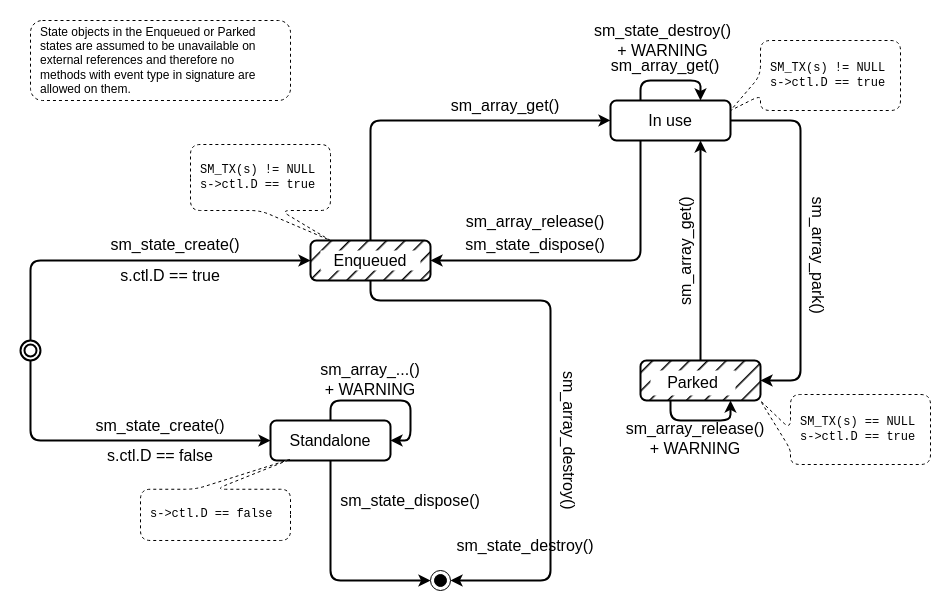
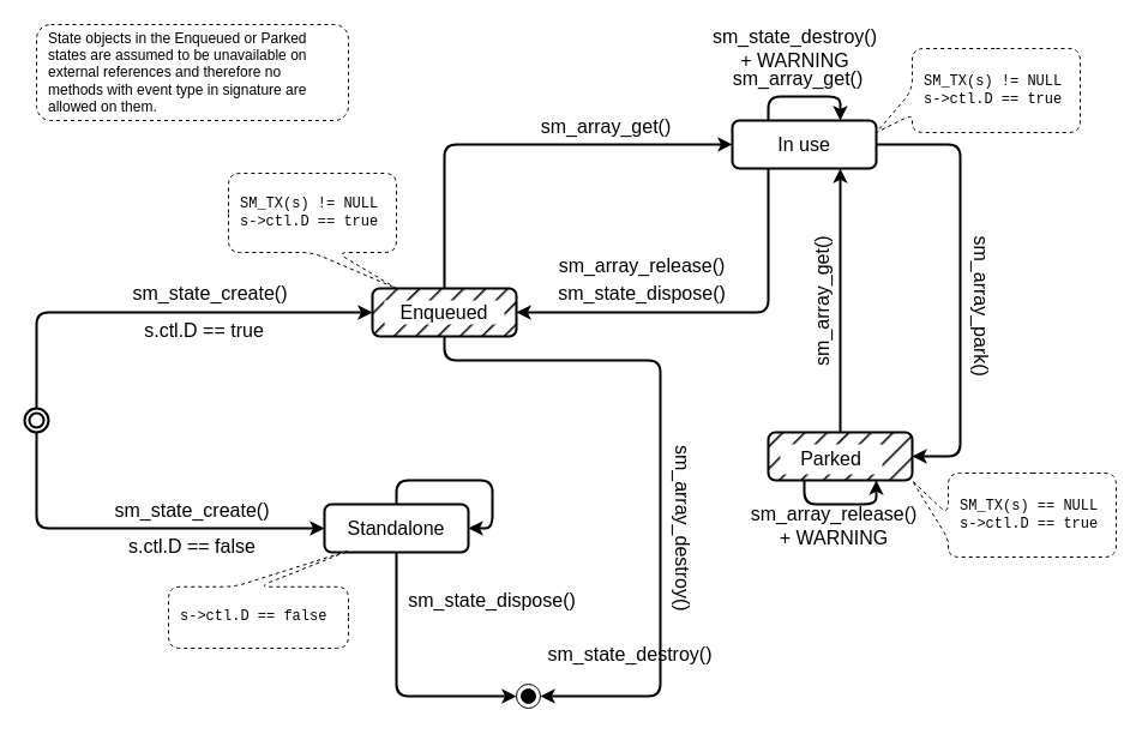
  <mxCell id="0" />
  <mxCell id="1" parent="0" />
  <mxCell id="2" style="edgeStyle=orthogonalEdgeStyle;rounded=1;orthogonalLoop=1;jettySize=auto;html=1;entryX=0;entryY=0.5;entryDx=0;entryDy=0;exitX=0.5;exitY=0;exitDx=0;exitDy=0;strokeWidth=2;" parent="1" source="4" target="7" edge="1"><mxGeometry relative="1" as="geometry"><mxPoint x="360" y="30" as="targetPoint" /></mxGeometry></mxCell>
  <mxCell id="3" style="edgeStyle=orthogonalEdgeStyle;rounded=1;orthogonalLoop=1;jettySize=auto;html=1;entryX=1;entryY=0.5;entryDx=0;entryDy=0;strokeWidth=2;" parent="1" source="4" target="30" edge="1"><mxGeometry relative="1" as="geometry"><Array as="points"><mxPoint x="370" y="300" /><mxPoint x="550" y="300" /><mxPoint x="550" y="580" /><mxPoint x="480" y="580" /></Array></mxGeometry></mxCell>
  <mxCell id="4" value="" style="rounded=1;whiteSpace=wrap;html=1;strokeWidth=2;fontSize=16;fillColor=#000000;fillStyle=hatch;" parent="1" vertex="1"><mxGeometry x="310" y="240" width="120" height="40" as="geometry" /></mxCell>
  <mxCell id="5" style="edgeStyle=orthogonalEdgeStyle;rounded=1;orthogonalLoop=1;jettySize=auto;html=1;entryX=1;entryY=0.5;entryDx=0;entryDy=0;exitX=0.25;exitY=1;exitDx=0;exitDy=0;strokeWidth=2;" parent="1" source="7" target="4" edge="1"><mxGeometry relative="1" as="geometry" /></mxCell>
  <mxCell id="6" style="edgeStyle=orthogonalEdgeStyle;rounded=1;orthogonalLoop=1;jettySize=auto;html=1;entryX=1;entryY=0.5;entryDx=0;entryDy=0;strokeWidth=2;" parent="1" source="7" target="9" edge="1"><mxGeometry relative="1" as="geometry"><Array as="points"><mxPoint x="800" y="120" /><mxPoint x="800" y="380" /></Array></mxGeometry></mxCell>
  <mxCell id="7" value="In use" style="rounded=1;whiteSpace=wrap;html=1;strokeWidth=2;fontSize=16;" parent="1" vertex="1"><mxGeometry x="610" y="99.98" width="120" height="40" as="geometry" /></mxCell>
  <mxCell id="8" style="edgeStyle=orthogonalEdgeStyle;rounded=1;orthogonalLoop=1;jettySize=auto;html=1;entryX=0.75;entryY=1;entryDx=0;entryDy=0;strokeWidth=2;" parent="1" source="9" target="7" edge="1"><mxGeometry relative="1" as="geometry"><Array as="points"><mxPoint x="700" y="209.98" /><mxPoint x="700" y="209.98" /></Array></mxGeometry></mxCell>
  <mxCell id="9" value="" style="rounded=1;whiteSpace=wrap;html=1;strokeWidth=2;fontSize=16;fillStyle=hatch;fillColor=#000000;" parent="1" vertex="1"><mxGeometry x="640" y="359.98" width="120" height="40" as="geometry" /></mxCell>
  <mxCell id="10" style="edgeStyle=orthogonalEdgeStyle;rounded=1;orthogonalLoop=1;jettySize=auto;html=1;strokeWidth=2;exitX=0.5;exitY=1;exitDx=0;exitDy=0;" parent="1" source="11" target="30" edge="1"><mxGeometry relative="1" as="geometry"><Array as="points"><mxPoint x="330" y="580" /></Array></mxGeometry></mxCell>
  <mxCell id="11" value="Standalone" style="rounded=1;whiteSpace=wrap;html=1;strokeWidth=2;fontSize=16;fillColor=default;" parent="1" vertex="1"><mxGeometry x="270" y="420.01" width="120" height="40" as="geometry" /></mxCell>
  <mxCell id="12" style="edgeStyle=orthogonalEdgeStyle;rounded=1;orthogonalLoop=1;jettySize=auto;html=1;entryX=0;entryY=0.5;entryDx=0;entryDy=0;exitX=0.5;exitY=1;exitDx=0;exitDy=0;strokeWidth=2;" parent="1" source="14" target="11" edge="1"><mxGeometry relative="1" as="geometry"><mxPoint x="30" y="400.01" as="sourcePoint" /></mxGeometry></mxCell>
  <mxCell id="13" style="edgeStyle=orthogonalEdgeStyle;rounded=1;orthogonalLoop=1;jettySize=auto;html=1;exitX=0.5;exitY=0;exitDx=0;exitDy=0;entryX=0;entryY=0.5;entryDx=0;entryDy=0;strokeWidth=2;" parent="1" source="14" target="4" edge="1"><mxGeometry relative="1" as="geometry" /></mxCell>
  <mxCell id="14" value="" style="ellipse;shape=doubleEllipse;html=1;dashed=0;whiteSpace=wrap;aspect=fixed;strokeWidth=2;" parent="1" vertex="1"><mxGeometry x="20" y="340" width="19.98" height="19.98" as="geometry" /></mxCell>
  <mxCell id="15" value="s.ctl.D == true" style="text;html=1;strokeColor=none;fillColor=none;align=center;verticalAlign=middle;whiteSpace=wrap;rounded=0;fontSize=16;spacingBottom=2;spacingTop=2;spacingRight=2;spacingLeft=2;" parent="1" vertex="1"><mxGeometry x="95" y="260" width="150" height="30" as="geometry" /></mxCell>
  <mxCell id="16" value="s.ctl.D == false" style="text;html=1;strokeColor=none;fillColor=none;align=center;verticalAlign=middle;whiteSpace=wrap;rounded=0;fontSize=16;spacingBottom=2;spacingTop=2;spacingRight=2;spacingLeft=2;" parent="1" vertex="1"><mxGeometry x="80" y="440.01" width="160" height="29.99" as="geometry" /></mxCell>
  <mxCell id="17" value="sm_state_create()" style="text;html=1;strokeColor=none;fillColor=none;align=center;verticalAlign=middle;whiteSpace=wrap;rounded=0;fontSize=16;spacingBottom=2;spacingTop=2;spacingRight=2;spacingLeft=2;" parent="1" vertex="1"><mxGeometry x="100" y="230" width="150" height="27.82" as="geometry" /></mxCell>
  <mxCell id="18" value="sm_state_create()" style="text;html=1;strokeColor=none;fillColor=none;align=center;verticalAlign=middle;whiteSpace=wrap;rounded=0;fontSize=16;spacingBottom=2;spacingTop=2;spacingRight=2;spacingLeft=2;" parent="1" vertex="1"><mxGeometry x="80" y="410" width="160" height="30.01" as="geometry" /></mxCell>
  <mxCell id="19" value="sm_array_get()" style="text;html=1;strokeColor=none;fillColor=none;align=center;verticalAlign=middle;whiteSpace=wrap;rounded=0;fontSize=16;spacingBottom=2;spacingTop=2;spacingRight=2;spacingLeft=2;" parent="1" vertex="1"><mxGeometry x="415" y="90" width="180" height="29.98" as="geometry" /></mxCell>
  <mxCell id="20" value="sm_array_release()" style="text;html=1;strokeColor=none;fillColor=none;align=center;verticalAlign=middle;whiteSpace=wrap;rounded=0;fontSize=16;spacingBottom=2;spacingTop=2;spacingRight=2;spacingLeft=2;" parent="1" vertex="1"><mxGeometry x="460" y="205.63" width="150" height="30" as="geometry" /></mxCell>
  <mxCell id="21" value="sm_state_dispose()" style="text;html=1;strokeColor=none;fillColor=none;align=center;verticalAlign=middle;whiteSpace=wrap;rounded=0;fontSize=16;spacingBottom=2;spacingTop=2;spacingRight=2;spacingLeft=2;" parent="1" vertex="1"><mxGeometry x="460" y="230" width="150" height="27.82" as="geometry" /></mxCell>
  <mxCell id="22" style="edgeStyle=orthogonalEdgeStyle;rounded=1;orthogonalLoop=1;jettySize=auto;html=1;entryX=0.75;entryY=0;entryDx=0;entryDy=0;exitX=0.25;exitY=0;exitDx=0;exitDy=0;strokeWidth=2;" parent="1" edge="1"><mxGeometry relative="1" as="geometry"><mxPoint x="640" y="99.98" as="sourcePoint" /><mxPoint x="700" y="99.98" as="targetPoint" /><Array as="points"><mxPoint x="640" y="79.98" /><mxPoint x="700" y="79.98" /></Array></mxGeometry></mxCell>
  <mxCell id="23" value="sm_array_get()" style="text;html=1;strokeColor=none;fillColor=none;align=center;verticalAlign=middle;whiteSpace=wrap;rounded=0;fontSize=16;spacingBottom=2;spacingTop=2;spacingRight=2;spacingLeft=2;" parent="1" vertex="1"><mxGeometry x="575" y="50" width="180" height="30" as="geometry" /></mxCell>
  <mxCell id="24" value="sm_array_park()" style="text;html=1;strokeColor=none;fillColor=none;align=center;verticalAlign=middle;whiteSpace=wrap;rounded=0;fontSize=16;rotation=90;spacingBottom=2;spacingTop=2;spacingRight=2;spacingLeft=2;" parent="1" vertex="1"><mxGeometry x="747.81" y="237.82" width="140" height="34.38" as="geometry" /></mxCell>
  <mxCell id="25" value="sm_array_get()" style="text;html=1;strokeColor=none;fillColor=none;align=center;verticalAlign=middle;whiteSpace=wrap;rounded=0;fontSize=16;rotation=-90;spacingBottom=2;spacingTop=2;spacingRight=2;spacingLeft=2;" parent="1" vertex="1"><mxGeometry x="610" y="235.63" width="150" height="30" as="geometry" /></mxCell>
  <mxCell id="26" value="Enqueued" style="text;html=1;strokeColor=none;fillColor=default;align=center;verticalAlign=middle;whiteSpace=wrap;rounded=0;fontSize=16;" parent="1" vertex="1"><mxGeometry x="320" y="250" width="100" height="20" as="geometry" /></mxCell>
  <mxCell id="27" value="Parked" style="text;html=1;strokeColor=none;fillColor=default;align=center;verticalAlign=middle;whiteSpace=wrap;rounded=0;fontSize=16;" parent="1" vertex="1"><mxGeometry x="650" y="369.98" width="85" height="25" as="geometry" /></mxCell>
  <mxCell id="28" style="edgeStyle=orthogonalEdgeStyle;rounded=1;orthogonalLoop=1;jettySize=auto;html=1;entryX=1;entryY=0.5;entryDx=0;entryDy=0;strokeWidth=2;" parent="1" source="11" target="11" edge="1"><mxGeometry relative="1" as="geometry" /></mxCell>
- <mxCell id="29" value="sm_array_...()&lt;br&gt;+ WARNING" style="text;html=1;strokeColor=none;fillColor=none;align=center;verticalAlign=middle;whiteSpace=wrap;rounded=0;fontSize=16;spacingBottom=2;spacingTop=2;spacingRight=2;spacingLeft=2;" parent="1" vertex="1"><mxGeometry x="310" y="364" width="120" height="29.98" as="geometry" /></mxCell>
  <mxCell id="30" value="" style="ellipse;html=1;shape=endState;fillColor=strokeColor;" parent="1" vertex="1"><mxGeometry x="430" y="570" width="20" height="20" as="geometry" /></mxCell>
  <mxCell id="31" value="sm_state_dispose()" style="text;html=1;strokeColor=none;fillColor=none;align=center;verticalAlign=middle;whiteSpace=wrap;rounded=0;fontSize=16;spacingBottom=2;spacingTop=2;spacingRight=2;spacingLeft=2;" parent="1" vertex="1"><mxGeometry x="330" y="490" width="160" height="20" as="geometry" /></mxCell>
  <mxCell id="32" value="sm_state_destroy()" style="text;html=1;strokeColor=none;fillColor=none;align=center;verticalAlign=middle;whiteSpace=wrap;rounded=0;fontSize=16;spacingBottom=2;spacingTop=2;spacingRight=2;spacingLeft=2;" parent="1" vertex="1"><mxGeometry x="445" y="535" width="160" height="20" as="geometry" /></mxCell>
  <mxCell id="33" value="sm_state_destroy()&lt;br&gt;+ WARNING" style="text;html=1;strokeColor=none;fillColor=none;align=center;verticalAlign=middle;whiteSpace=wrap;rounded=0;fontSize=16;spacingBottom=2;spacingTop=2;spacingRight=2;spacingLeft=2;" parent="1" vertex="1"><mxGeometry x="595" y="30" width="135" height="20" as="geometry" /></mxCell>
  <mxCell id="34" value="sm_array_destroy()" style="text;html=1;strokeColor=none;fillColor=none;align=center;verticalAlign=middle;whiteSpace=wrap;rounded=0;fontSize=16;rotation=90;spacingBottom=2;spacingTop=2;spacingRight=2;spacingLeft=2;" parent="1" vertex="1"><mxGeometry x="498.77" y="421.26" width="140" height="37.51" as="geometry" /></mxCell>
  <mxCell id="35" value="State objects in the Enqueued or Parked states are assumed to be&amp;nbsp;unavailable on external references and therefore no methods with event type in signature are allowed on them." style="text;html=1;strokeColor=default;fillColor=none;align=left;verticalAlign=middle;whiteSpace=wrap;rounded=1;dashed=1;strokeWidth=1;spacingTop=8;spacingBottom=8;spacingLeft=8;spacingRight=8;" parent="1" vertex="1"><mxGeometry x="30" y="20" width="260" height="80" as="geometry" /></mxCell>
  <mxCell id="36" style="edgeStyle=orthogonalEdgeStyle;rounded=1;orthogonalLoop=1;jettySize=auto;html=1;entryX=0.75;entryY=1;entryDx=0;entryDy=0;exitX=0.25;exitY=1;exitDx=0;exitDy=0;strokeWidth=2;" parent="1" source="9" target="9" edge="1"><mxGeometry relative="1" as="geometry" /></mxCell>
  <mxCell id="37" value="sm_array_release() &lt;br&gt;+ WARNING" style="text;html=1;strokeColor=none;fillColor=none;align=center;verticalAlign=middle;whiteSpace=wrap;rounded=0;fontSize=16;spacingBottom=2;spacingTop=2;spacingRight=2;spacingLeft=2;" parent="1" vertex="1"><mxGeometry x="630" y="425.01" width="130" height="24.99" as="geometry" /></mxCell>
  <mxCell id="38" value="SM_TX(s) != NULL&lt;br&gt;s-&amp;gt;ctl.D == true" style="shape=callout;whiteSpace=wrap;html=1;perimeter=calloutPerimeter;position2=1;direction=south;dashed=1;rounded=1;fontFamily=Courier New;align=left;spacingLeft=8;spacingBottom=8;spacingRight=8;spacingTop=8;fontStyle=0" vertex="1" parent="1"><mxGeometry x="730" y="40" width="170" height="70" as="geometry" /></mxCell>
  <mxCell id="39" value="SM_TX(s) == NULL&lt;br&gt;s-&amp;gt;ctl.D == true" style="shape=callout;whiteSpace=wrap;html=1;perimeter=calloutPerimeter;position2=0.09;direction=south;dashed=1;rounded=1;fontFamily=Courier New;align=left;spacingLeft=8;spacingBottom=8;spacingRight=8;spacingTop=8;fontStyle=0" vertex="1" parent="1"><mxGeometry x="760" y="394" width="170" height="70" as="geometry" /></mxCell>
  <mxCell id="40" value="s-&amp;gt;ctl.D == false" style="shape=callout;whiteSpace=wrap;html=1;perimeter=calloutPerimeter;position2=0;direction=west;dashed=1;rounded=1;fontFamily=Courier New;align=left;spacingLeft=8;spacingBottom=8;spacingRight=8;spacingTop=8;fontStyle=0" vertex="1" parent="1"><mxGeometry x="140" y="458.77" width="150" height="81.23" as="geometry" /></mxCell>
  <mxCell id="41" value="SM_TX(s) != NULL&lt;br&gt;s-&amp;gt;ctl.D == true" style="shape=callout;whiteSpace=wrap;html=1;perimeter=calloutPerimeter;position2=1;direction=east;dashed=1;rounded=1;fontFamily=Courier New;align=left;spacingLeft=8;spacingBottom=8;spacingRight=8;spacingTop=8;fontStyle=0" vertex="1" parent="1"><mxGeometry x="190" y="144" width="140" height="96" as="geometry" /></mxCell>
